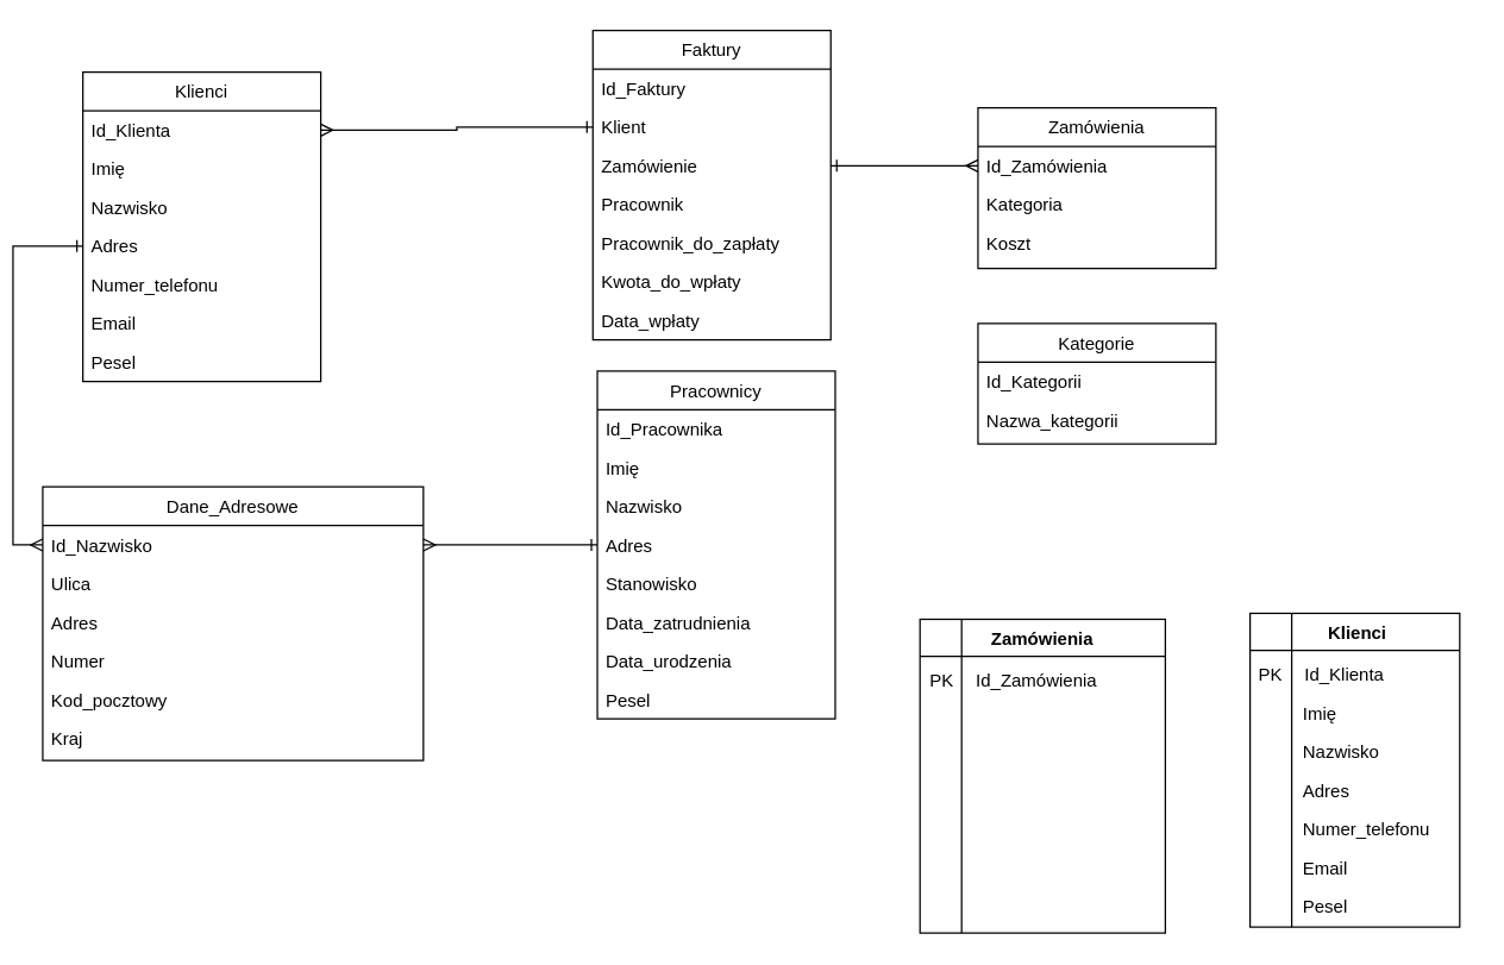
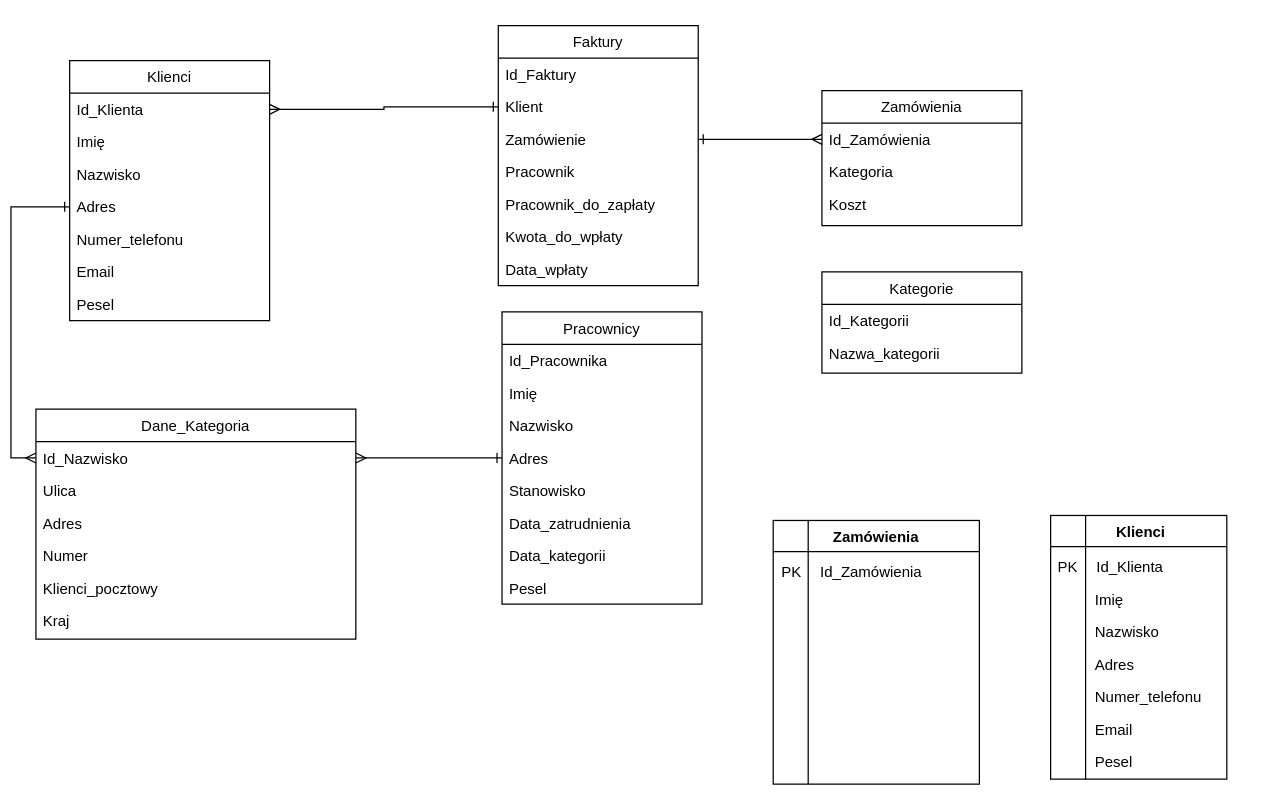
  <mxCell id="0" />
  <mxCell id="1" parent="0" />
  <mxCell id="2" value="Klienci" style="swimlane;fontStyle=0;align=center;verticalAlign=middle;childLayout=stackLayout;horizontal=1;startSize=26;horizontalStack=0;resizeParent=1;resizeLast=0;collapsible=1;marginBottom=0;rounded=0;shadow=0;strokeWidth=1;" parent="1" vertex="1"><mxGeometry x="47" y="48" width="160" height="208" as="geometry"><mxRectangle x="230" y="140" width="160" height="26" as="alternateBounds" /></mxGeometry></mxCell>
  <mxCell id="3" value="Id_Klienta" style="text;align=left;verticalAlign=top;spacingLeft=4;spacingRight=4;overflow=hidden;rotatable=0;points=[[0,0.5],[1,0.5]];portConstraint=eastwest;" parent="2" vertex="1"><mxGeometry y="26" width="160" height="26" as="geometry" /></mxCell>
  <mxCell id="4" value="Imię" style="text;align=left;verticalAlign=top;spacingLeft=4;spacingRight=4;overflow=hidden;rotatable=0;points=[[0,0.5],[1,0.5]];portConstraint=eastwest;rounded=0;shadow=0;html=0;" parent="2" vertex="1"><mxGeometry y="52" width="160" height="26" as="geometry" /></mxCell>
  <mxCell id="5" value="Nazwisko" style="text;align=left;verticalAlign=top;spacingLeft=4;spacingRight=4;overflow=hidden;rotatable=0;points=[[0,0.5],[1,0.5]];portConstraint=eastwest;rounded=0;shadow=0;html=0;" parent="2" vertex="1"><mxGeometry y="78" width="160" height="26" as="geometry" /></mxCell>
  <mxCell id="6" value="Adres" style="text;align=left;verticalAlign=top;spacingLeft=4;spacingRight=4;overflow=hidden;rotatable=0;points=[[0,0.5],[1,0.5]];portConstraint=eastwest;rounded=0;shadow=0;html=0;" parent="2" vertex="1"><mxGeometry y="104" width="160" height="26" as="geometry" /></mxCell>
  <mxCell id="7" value="Numer_telefonu" style="text;align=left;verticalAlign=top;spacingLeft=4;spacingRight=4;overflow=hidden;rotatable=0;points=[[0,0.5],[1,0.5]];portConstraint=eastwest;rounded=0;shadow=0;html=0;" parent="2" vertex="1"><mxGeometry y="130" width="160" height="26" as="geometry" /></mxCell>
  <mxCell id="8" value="Email" style="text;align=left;verticalAlign=top;spacingLeft=4;spacingRight=4;overflow=hidden;rotatable=0;points=[[0,0.5],[1,0.5]];portConstraint=eastwest;rounded=0;shadow=0;html=0;" parent="2" vertex="1"><mxGeometry y="156" width="160" height="26" as="geometry" /></mxCell>
  <mxCell id="9" value="Pesel" style="text;align=left;verticalAlign=top;spacingLeft=4;spacingRight=4;overflow=hidden;rotatable=0;points=[[0,0.5],[1,0.5]];portConstraint=eastwest;rounded=0;shadow=0;html=0;" parent="2" vertex="1"><mxGeometry y="182" width="160" height="26" as="geometry" /></mxCell>
  <mxCell id="10" style="rounded=0;orthogonalLoop=1;jettySize=auto;html=1;entryX=0;entryY=0.5;entryDx=0;entryDy=0;startArrow=ERmany;startFill=0;endArrow=ERone;endFill=0;exitX=0;exitY=0.5;exitDx=0;exitDy=0;edgeStyle=orthogonalEdgeStyle;" parent="1" source="12" target="6" edge="1"><mxGeometry relative="1" as="geometry" /></mxCell>
- <mxCell id="11" value="Dane_Adresowe" style="swimlane;fontStyle=0;align=center;verticalAlign=top;childLayout=stackLayout;horizontal=1;startSize=26;horizontalStack=0;resizeParent=1;resizeLast=0;collapsible=1;marginBottom=0;rounded=0;shadow=0;strokeWidth=1;" parent="1" vertex="1"><mxGeometry x="20" y="327" width="256" height="184" as="geometry"><mxRectangle x="550" y="140" width="160" height="26" as="alternateBounds" /></mxGeometry></mxCell>
+ <mxCell id="11" value="Dane_Kategoria" style="swimlane;fontStyle=0;align=center;verticalAlign=top;childLayout=stackLayout;horizontal=1;startSize=26;horizontalStack=0;resizeParent=1;resizeLast=0;collapsible=1;marginBottom=0;rounded=0;shadow=0;strokeWidth=1;" parent="1" vertex="1"><mxGeometry x="20" y="327" width="256" height="184" as="geometry"><mxRectangle x="550" y="140" width="160" height="26" as="alternateBounds" /></mxGeometry></mxCell>
  <mxCell id="12" value="Id_Nazwisko" style="text;align=left;verticalAlign=top;spacingLeft=4;spacingRight=4;overflow=hidden;rotatable=0;points=[[0,0.5],[1,0.5]];portConstraint=eastwest;" parent="11" vertex="1"><mxGeometry y="26" width="256" height="26" as="geometry" /></mxCell>
  <mxCell id="13" value="Ulica" style="text;align=left;verticalAlign=top;spacingLeft=4;spacingRight=4;overflow=hidden;rotatable=0;points=[[0,0.5],[1,0.5]];portConstraint=eastwest;rounded=0;shadow=0;html=0;" parent="11" vertex="1"><mxGeometry y="52" width="256" height="26" as="geometry" /></mxCell>
  <mxCell id="14" value="Adres" style="text;align=left;verticalAlign=top;spacingLeft=4;spacingRight=4;overflow=hidden;rotatable=0;points=[[0,0.5],[1,0.5]];portConstraint=eastwest;rounded=0;shadow=0;html=0;" parent="11" vertex="1"><mxGeometry y="78" width="256" height="26" as="geometry" /></mxCell>
  <mxCell id="15" value="Numer" style="text;align=left;verticalAlign=top;spacingLeft=4;spacingRight=4;overflow=hidden;rotatable=0;points=[[0,0.5],[1,0.5]];portConstraint=eastwest;rounded=0;shadow=0;html=0;" parent="11" vertex="1"><mxGeometry y="104" width="256" height="26" as="geometry" /></mxCell>
- <mxCell id="16" value="Kod_pocztowy" style="text;align=left;verticalAlign=top;spacingLeft=4;spacingRight=4;overflow=hidden;rotatable=0;points=[[0,0.5],[1,0.5]];portConstraint=eastwest;rounded=0;shadow=0;html=0;" parent="11" vertex="1"><mxGeometry y="130" width="256" height="26" as="geometry" /></mxCell>
+ <mxCell id="16" value="Klienci_pocztowy" style="text;align=left;verticalAlign=top;spacingLeft=4;spacingRight=4;overflow=hidden;rotatable=0;points=[[0,0.5],[1,0.5]];portConstraint=eastwest;rounded=0;shadow=0;html=0;" parent="11" vertex="1"><mxGeometry y="130" width="256" height="26" as="geometry" /></mxCell>
  <mxCell id="17" value="Kraj" style="text;align=left;verticalAlign=top;spacingLeft=4;spacingRight=4;overflow=hidden;rotatable=0;points=[[0,0.5],[1,0.5]];portConstraint=eastwest;rounded=0;shadow=0;html=0;" parent="11" vertex="1"><mxGeometry y="156" width="256" height="26" as="geometry" /></mxCell>
  <mxCell id="18" value="Kategorie" style="swimlane;fontStyle=0;align=center;verticalAlign=top;childLayout=stackLayout;horizontal=1;startSize=26;horizontalStack=0;resizeParent=1;resizeLast=0;collapsible=1;marginBottom=0;rounded=0;shadow=0;strokeWidth=1;" parent="1" vertex="1"><mxGeometry x="649" y="217" width="160" height="81" as="geometry"><mxRectangle x="230" y="140" width="160" height="26" as="alternateBounds" /></mxGeometry></mxCell>
  <mxCell id="19" value="Id_Kategorii" style="text;align=left;verticalAlign=top;spacingLeft=4;spacingRight=4;overflow=hidden;rotatable=0;points=[[0,0.5],[1,0.5]];portConstraint=eastwest;" parent="18" vertex="1"><mxGeometry y="26" width="160" height="26" as="geometry" /></mxCell>
  <mxCell id="20" value="Nazwa_kategorii" style="text;align=left;verticalAlign=top;spacingLeft=4;spacingRight=4;overflow=hidden;rotatable=0;points=[[0,0.5],[1,0.5]];portConstraint=eastwest;rounded=0;shadow=0;html=0;" parent="18" vertex="1"><mxGeometry y="52" width="160" height="26" as="geometry" /></mxCell>
  <mxCell id="21" style="edgeStyle=orthogonalEdgeStyle;rounded=0;orthogonalLoop=1;jettySize=auto;html=1;entryX=1;entryY=0.5;entryDx=0;entryDy=0;startArrow=ERmany;startFill=0;endArrow=ERone;endFill=0;exitX=0;exitY=0.5;exitDx=0;exitDy=0;" parent="1" source="23" target="30" edge="1"><mxGeometry relative="1" as="geometry" /></mxCell>
  <mxCell id="22" value="Zamówienia" style="swimlane;fontStyle=0;align=center;verticalAlign=top;childLayout=stackLayout;horizontal=1;startSize=26;horizontalStack=0;resizeParent=1;resizeLast=0;collapsible=1;marginBottom=0;rounded=0;shadow=0;strokeWidth=1;" parent="1" vertex="1"><mxGeometry x="649" y="72" width="160" height="108" as="geometry"><mxRectangle x="230" y="140" width="160" height="26" as="alternateBounds" /></mxGeometry></mxCell>
  <mxCell id="23" value="Id_Zamówienia" style="text;align=left;verticalAlign=top;spacingLeft=4;spacingRight=4;overflow=hidden;rotatable=0;points=[[0,0.5],[1,0.5]];portConstraint=eastwest;" parent="22" vertex="1"><mxGeometry y="26" width="160" height="26" as="geometry" /></mxCell>
  <mxCell id="24" value="Kategoria" style="text;align=left;verticalAlign=top;spacingLeft=4;spacingRight=4;overflow=hidden;rotatable=0;points=[[0,0.5],[1,0.5]];portConstraint=eastwest;rounded=0;shadow=0;html=0;" parent="22" vertex="1"><mxGeometry y="52" width="160" height="26" as="geometry" /></mxCell>
  <mxCell id="25" value="Koszt" style="text;align=left;verticalAlign=top;spacingLeft=4;spacingRight=4;overflow=hidden;rotatable=0;points=[[0,0.5],[1,0.5]];portConstraint=eastwest;rounded=0;shadow=0;html=0;" parent="22" vertex="1"><mxGeometry y="78" width="160" height="26" as="geometry" /></mxCell>
  <mxCell id="26" style="edgeStyle=orthogonalEdgeStyle;rounded=0;orthogonalLoop=1;jettySize=auto;html=1;entryX=1;entryY=0.5;entryDx=0;entryDy=0;startArrow=ERone;startFill=0;endArrow=ERmany;endFill=0;exitX=0;exitY=0.5;exitDx=0;exitDy=0;" parent="1" source="29" target="3" edge="1"><mxGeometry relative="1" as="geometry" /></mxCell>
  <mxCell id="27" value="Faktury" style="swimlane;fontStyle=0;align=center;verticalAlign=top;childLayout=stackLayout;horizontal=1;startSize=26;horizontalStack=0;resizeParent=1;resizeLast=0;collapsible=1;marginBottom=0;rounded=0;shadow=0;strokeWidth=1;" parent="1" vertex="1"><mxGeometry x="390" y="20" width="160" height="208" as="geometry"><mxRectangle x="230" y="140" width="160" height="26" as="alternateBounds" /></mxGeometry></mxCell>
  <mxCell id="28" value="Id_Faktury" style="text;align=left;verticalAlign=top;spacingLeft=4;spacingRight=4;overflow=hidden;rotatable=0;points=[[0,0.5],[1,0.5]];portConstraint=eastwest;" parent="27" vertex="1"><mxGeometry y="26" width="160" height="26" as="geometry" /></mxCell>
  <mxCell id="29" value="Klient" style="text;align=left;verticalAlign=top;spacingLeft=4;spacingRight=4;overflow=hidden;rotatable=0;points=[[0,0.5],[1,0.5]];portConstraint=eastwest;rounded=0;shadow=0;html=0;" parent="27" vertex="1"><mxGeometry y="52" width="160" height="26" as="geometry" /></mxCell>
  <mxCell id="30" value="Zamówienie" style="text;align=left;verticalAlign=top;spacingLeft=4;spacingRight=4;overflow=hidden;rotatable=0;points=[[0,0.5],[1,0.5]];portConstraint=eastwest;rounded=0;shadow=0;html=0;" parent="27" vertex="1"><mxGeometry y="78" width="160" height="26" as="geometry" /></mxCell>
  <mxCell id="31" value="Pracownik" style="text;align=left;verticalAlign=top;spacingLeft=4;spacingRight=4;overflow=hidden;rotatable=0;points=[[0,0.5],[1,0.5]];portConstraint=eastwest;rounded=0;shadow=0;html=0;" parent="27" vertex="1"><mxGeometry y="104" width="160" height="26" as="geometry" /></mxCell>
  <mxCell id="32" value="Pracownik_do_zapłaty" style="text;align=left;verticalAlign=top;spacingLeft=4;spacingRight=4;overflow=hidden;rotatable=0;points=[[0,0.5],[1,0.5]];portConstraint=eastwest;rounded=0;shadow=0;html=0;" parent="27" vertex="1"><mxGeometry y="130" width="160" height="26" as="geometry" /></mxCell>
  <mxCell id="33" value="Kwota_do_wpłaty" style="text;align=left;verticalAlign=top;spacingLeft=4;spacingRight=4;overflow=hidden;rotatable=0;points=[[0,0.5],[1,0.5]];portConstraint=eastwest;rounded=0;shadow=0;html=0;" parent="27" vertex="1"><mxGeometry y="156" width="160" height="26" as="geometry" /></mxCell>
  <mxCell id="34" value="Data_wpłaty" style="text;align=left;verticalAlign=top;spacingLeft=4;spacingRight=4;overflow=hidden;rotatable=0;points=[[0,0.5],[1,0.5]];portConstraint=eastwest;rounded=0;shadow=0;html=0;" parent="27" vertex="1"><mxGeometry y="182" width="160" height="26" as="geometry" /></mxCell>
  <mxCell id="35" value="Pracownicy" style="swimlane;fontStyle=0;align=center;verticalAlign=top;childLayout=stackLayout;horizontal=1;startSize=26;horizontalStack=0;resizeParent=1;resizeLast=0;collapsible=1;marginBottom=0;rounded=0;shadow=0;strokeWidth=1;" parent="1" vertex="1"><mxGeometry x="393" y="249" width="160" height="234" as="geometry"><mxRectangle x="230" y="140" width="160" height="26" as="alternateBounds" /></mxGeometry></mxCell>
  <mxCell id="36" value="Id_Pracownika" style="text;align=left;verticalAlign=top;spacingLeft=4;spacingRight=4;overflow=hidden;rotatable=0;points=[[0,0.5],[1,0.5]];portConstraint=eastwest;" parent="35" vertex="1"><mxGeometry y="26" width="160" height="26" as="geometry" /></mxCell>
  <mxCell id="37" value="Imię" style="text;align=left;verticalAlign=top;spacingLeft=4;spacingRight=4;overflow=hidden;rotatable=0;points=[[0,0.5],[1,0.5]];portConstraint=eastwest;rounded=0;shadow=0;html=0;" parent="35" vertex="1"><mxGeometry y="52" width="160" height="26" as="geometry" /></mxCell>
  <mxCell id="38" value="Nazwisko" style="text;align=left;verticalAlign=top;spacingLeft=4;spacingRight=4;overflow=hidden;rotatable=0;points=[[0,0.5],[1,0.5]];portConstraint=eastwest;rounded=0;shadow=0;html=0;" parent="35" vertex="1"><mxGeometry y="78" width="160" height="26" as="geometry" /></mxCell>
  <mxCell id="39" value="Adres" style="text;align=left;verticalAlign=top;spacingLeft=4;spacingRight=4;overflow=hidden;rotatable=0;points=[[0,0.5],[1,0.5]];portConstraint=eastwest;rounded=0;shadow=0;html=0;" parent="35" vertex="1"><mxGeometry y="104" width="160" height="26" as="geometry" /></mxCell>
  <mxCell id="40" value="Stanowisko" style="text;align=left;verticalAlign=top;spacingLeft=4;spacingRight=4;overflow=hidden;rotatable=0;points=[[0,0.5],[1,0.5]];portConstraint=eastwest;rounded=0;shadow=0;html=0;" parent="35" vertex="1"><mxGeometry y="130" width="160" height="26" as="geometry" /></mxCell>
  <mxCell id="41" value="Data_zatrudnienia" style="text;align=left;verticalAlign=top;spacingLeft=4;spacingRight=4;overflow=hidden;rotatable=0;points=[[0,0.5],[1,0.5]];portConstraint=eastwest;rounded=0;shadow=0;html=0;" parent="35" vertex="1"><mxGeometry y="156" width="160" height="26" as="geometry" /></mxCell>
- <mxCell id="42" value="Data_urodzenia" style="text;align=left;verticalAlign=top;spacingLeft=4;spacingRight=4;overflow=hidden;rotatable=0;points=[[0,0.5],[1,0.5]];portConstraint=eastwest;rounded=0;shadow=0;html=0;" parent="35" vertex="1"><mxGeometry y="182" width="160" height="26" as="geometry" /></mxCell>
+ <mxCell id="42" value="Data_kategorii" style="text;align=left;verticalAlign=top;spacingLeft=4;spacingRight=4;overflow=hidden;rotatable=0;points=[[0,0.5],[1,0.5]];portConstraint=eastwest;rounded=0;shadow=0;html=0;" parent="35" vertex="1"><mxGeometry y="182" width="160" height="26" as="geometry" /></mxCell>
  <mxCell id="43" value="Pesel" style="text;align=left;verticalAlign=top;spacingLeft=4;spacingRight=4;overflow=hidden;rotatable=0;points=[[0,0.5],[1,0.5]];portConstraint=eastwest;rounded=0;shadow=0;html=0;" parent="35" vertex="1"><mxGeometry y="208" width="160" height="26" as="geometry" /></mxCell>
  <mxCell id="44" style="rounded=0;orthogonalLoop=1;jettySize=auto;html=1;entryX=0;entryY=0.5;entryDx=0;entryDy=0;startArrow=ERmany;startFill=0;endArrow=ERone;endFill=0;exitX=1;exitY=0.5;exitDx=0;exitDy=0;edgeStyle=orthogonalEdgeStyle;" parent="1" source="12" target="39" edge="1"><mxGeometry relative="1" as="geometry"><mxPoint x="732" y="534" as="sourcePoint" /><mxPoint x="736" y="348" as="targetPoint" /></mxGeometry></mxCell>
  <mxCell id="45" value="" style="shape=internalStorage;whiteSpace=wrap;html=1;backgroundOutline=1;container=0;dx=28;dy=25;" parent="1" vertex="1"><mxGeometry x="832" y="412" width="141" height="211" as="geometry" /></mxCell>
  <mxCell id="46" value="Imię" style="text;align=left;verticalAlign=top;spacingLeft=4;spacingRight=4;overflow=hidden;rotatable=0;points=[[0,0.5],[1,0.5]];portConstraint=eastwest;rounded=0;shadow=0;html=0;container=0;" parent="1" vertex="1"><mxGeometry x="861.819" y="466" width="118.362" height="26" as="geometry" /></mxCell>
  <mxCell id="47" value="Nazwisko" style="text;align=left;verticalAlign=top;spacingLeft=4;spacingRight=4;overflow=hidden;rotatable=0;points=[[0,0.5],[1,0.5]];portConstraint=eastwest;rounded=0;shadow=0;html=0;container=0;" parent="1" vertex="1"><mxGeometry x="861.819" y="492" width="118.362" height="26" as="geometry" /></mxCell>
  <mxCell id="48" value="Adres" style="text;align=left;verticalAlign=top;spacingLeft=4;spacingRight=4;overflow=hidden;rotatable=0;points=[[0,0.5],[1,0.5]];portConstraint=eastwest;rounded=0;shadow=0;html=0;container=0;" parent="1" vertex="1"><mxGeometry x="861.819" y="518" width="118.362" height="26" as="geometry" /></mxCell>
  <mxCell id="49" value="Numer_telefonu" style="text;align=left;verticalAlign=top;spacingLeft=4;spacingRight=4;overflow=hidden;rotatable=0;points=[[0,0.5],[1,0.5]];portConstraint=eastwest;rounded=0;shadow=0;html=0;container=0;" parent="1" vertex="1"><mxGeometry x="861.819" y="544" width="118.362" height="26" as="geometry" /></mxCell>
  <mxCell id="50" value="Email" style="text;align=left;verticalAlign=top;spacingLeft=4;spacingRight=4;overflow=hidden;rotatable=0;points=[[0,0.5],[1,0.5]];portConstraint=eastwest;rounded=0;shadow=0;html=0;container=0;" parent="1" vertex="1"><mxGeometry x="861.819" y="570" width="118.362" height="26" as="geometry" /></mxCell>
  <mxCell id="51" value="Pesel" style="text;align=left;verticalAlign=top;spacingLeft=4;spacingRight=4;overflow=hidden;rotatable=0;points=[[0,0.5],[1,0.5]];portConstraint=eastwest;rounded=0;shadow=0;html=0;container=0;" parent="1" vertex="1"><mxGeometry x="861.819" y="596" width="118.362" height="26" as="geometry" /></mxCell>
  <mxCell id="52" value="" style="shape=table;startSize=0;container=1;collapsible=1;childLayout=tableLayout;fixedRows=1;rowLines=0;fontStyle=0;align=center;resizeLast=1;strokeColor=none;fillColor=none;collapsible=0;" vertex="1" parent="1"><mxGeometry x="831" y="438" width="146.82" height="30" as="geometry" /></mxCell>
  <mxCell id="53" value="" style="shape=tableRow;horizontal=0;startSize=0;swimlaneHead=0;swimlaneBody=0;fillColor=none;collapsible=0;dropTarget=0;points=[[0,0.5],[1,0.5]];portConstraint=eastwest;top=0;left=0;right=0;bottom=0;" vertex="1" parent="52"><mxGeometry width="146.82" height="30" as="geometry" /></mxCell>
  <mxCell id="54" value="PK" style="shape=partialRectangle;connectable=0;fillColor=none;top=0;left=0;bottom=0;right=0;fontStyle=0;overflow=hidden;" vertex="1" parent="53"><mxGeometry width="30" height="30" as="geometry"><mxRectangle width="30" height="30" as="alternateBounds" /></mxGeometry></mxCell>
  <mxCell id="55" value="Id_Klienta" style="shape=partialRectangle;connectable=0;fillColor=none;top=0;left=0;bottom=0;right=0;align=left;spacingLeft=6;fontStyle=0;overflow=hidden;" vertex="1" parent="53"><mxGeometry x="30" width="116.82" height="30" as="geometry"><mxRectangle width="116.82" height="30" as="alternateBounds" /></mxGeometry></mxCell>
  <mxCell id="56" value="Klienci" style="text;align=center;verticalAlign=top;spacingLeft=4;spacingRight=4;overflow=hidden;rotatable=0;points=[[0,0.5],[1,0.5]];portConstraint=eastwest;rounded=0;shadow=0;html=0;container=0;fontStyle=1" vertex="1" parent="1"><mxGeometry x="845.229" y="412" width="118.362" height="26" as="geometry" /></mxCell>
  <mxCell id="57" value="" style="shape=internalStorage;whiteSpace=wrap;html=1;backgroundOutline=1;container=0;dx=28;dy=25;" vertex="1" parent="1"><mxGeometry x="610" y="416" width="165" height="211" as="geometry" /></mxCell>
  <mxCell id="58" value="Zamówienia" style="text;align=center;verticalAlign=top;spacingLeft=4;spacingRight=4;overflow=hidden;rotatable=0;points=[[0,0.5],[1,0.5]];portConstraint=eastwest;rounded=0;shadow=0;html=0;container=0;fontStyle=1" vertex="1" parent="1"><mxGeometry x="612" y="416" width="161" height="26" as="geometry" /></mxCell>
  <mxCell id="59" value="" style="shape=table;startSize=0;container=1;collapsible=1;childLayout=tableLayout;fixedRows=1;rowLines=0;fontStyle=0;align=center;resizeLast=1;strokeColor=none;fillColor=none;collapsible=0;" vertex="1" parent="1"><mxGeometry x="610" y="442" width="146.82" height="30" as="geometry" /></mxCell>
  <mxCell id="60" value="" style="shape=tableRow;horizontal=0;startSize=0;swimlaneHead=0;swimlaneBody=0;fillColor=none;collapsible=0;dropTarget=0;points=[[0,0.5],[1,0.5]];portConstraint=eastwest;top=0;left=0;right=0;bottom=0;" vertex="1" parent="59"><mxGeometry width="146.82" height="30" as="geometry" /></mxCell>
  <mxCell id="61" value="PK" style="shape=partialRectangle;connectable=0;fillColor=none;top=0;left=0;bottom=0;right=0;fontStyle=0;overflow=hidden;" vertex="1" parent="60"><mxGeometry width="30" height="30" as="geometry"><mxRectangle width="30" height="30" as="alternateBounds" /></mxGeometry></mxCell>
  <mxCell id="62" value="Id_Zamówienia" style="shape=partialRectangle;connectable=0;fillColor=none;top=0;left=0;bottom=0;right=0;align=left;spacingLeft=6;fontStyle=0;overflow=hidden;" vertex="1" parent="60"><mxGeometry x="30" width="116.82" height="30" as="geometry"><mxRectangle width="116.82" height="30" as="alternateBounds" /></mxGeometry></mxCell>
